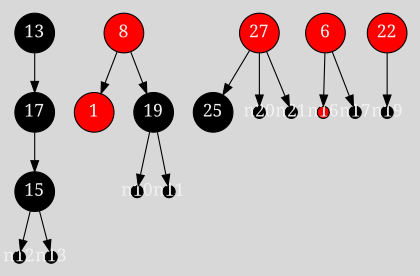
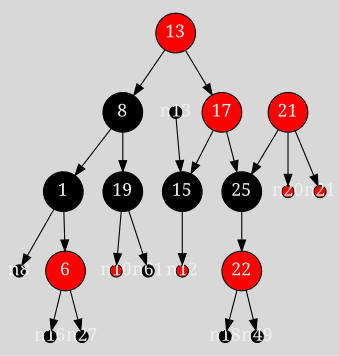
  digraph {
    bgcolor="#d8d8d8"
    fontname="Noto Serif"
    node [fillcolor=black fixedsize=true fontcolor="#f0f0f0" fontname="Noto Serif" fontsize=16 shape=circle style=filled]
    edge [fontname="Noto Serif"]
-   n1 [label=13 width=0.5]
-   n2 [fillcolor=red label=8 width=0.5]
-   n3 [label=17 width=0.5]
-   n4 [fillcolor=red label=1 width=0.5]
+   n1 [fillcolor=red label=13 width=0.5]
+   n2 [label=8 width=0.5]
+   n3 [fillcolor=red label=17 width=0.5]
+   n4 [label=1 width=0.5]
    n5 [label=19 width=0.5]
    n6 [label=15 width=0.5]
    n7 [label=25 width=0.5]
+   n8 [width=0.15]
    n9 [fillcolor=red label=6 width=0.5]
-   n10 [width=0.15]
-   n11 [width=0.15]
-   n12 [width=0.15]
+   n10 [fillcolor=red width=0.15]
+   n11 [width=0.15 label=n61]
+   n12 [fillcolor=red width=0.15]
    n13 [width=0.15]
    n14 [fillcolor=red label=22 width=0.5]
-   n16 [fillcolor=red width=0.15]
-   n17 [width=0.15]
-   n19 [width=0.15]
-   n15 [fillcolor=red label=27 width=0.5]
-   n20 [width=0.15]
-   n21 [width=0.15]
+   n16 [width=0.15]
+   n17 [width=0.15 label=n27]
+   n18 [width=0.15]
+   n19 [width=0.15 label=n49]
+   n15 [fillcolor=red label=21 width=0.5]
+   n20 [fillcolor=red width=0.15]
+   n21 [fillcolor=red width=0.15]
+   n1 -> n2
    n1 -> n3
    n2 -> n4
    n2 -> n5
    n3 -> n6
+   n3 -> n7
+   n4 -> n8
+   n4 -> n9
    n5 -> n10
    n5 -> n11
    n6 -> n12
-   n6 -> n13
+   n13 -> n6
+   n7 -> n14
    n9 -> n16
    n9 -> n17
+   n14 -> n18
    n14 -> n19
    n15 -> n7
    n15 -> n20
    n15 -> n21
  }
